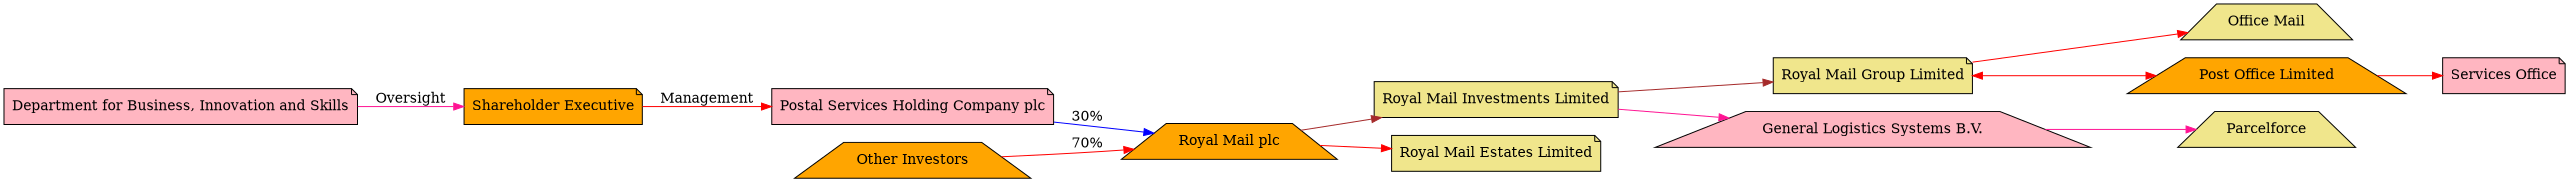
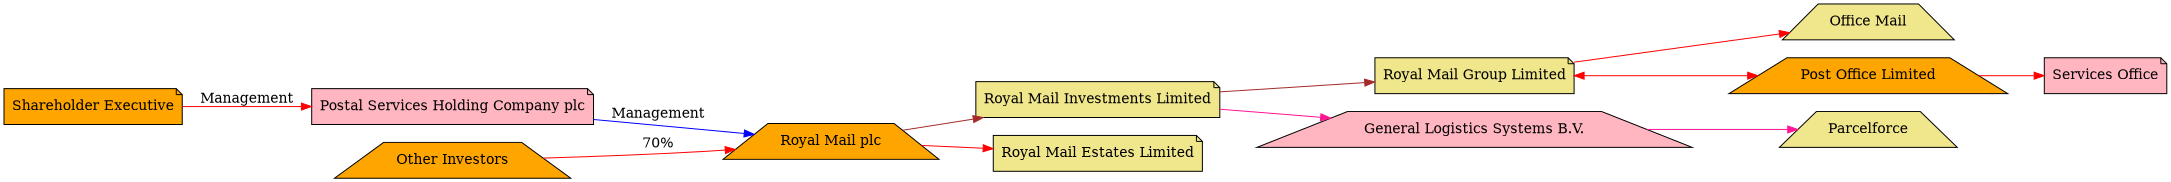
  digraph {
    rankdir=LR
    node [fillcolor=khaki shape=note style=filled]
    edge [color=red]
    n1 [fillcolor=orange label="Royal Mail plc" shape=trapezium]
    n2 [label="Royal Mail Investments Limited"]
    n3 [label="Royal Mail Estates Limited"]
    n4 [label="Royal Mail Group Limited"]
    n5 [label="Office Mail" shape=trapezium]
    n6 [fillcolor=orange label="Post Office Limited" shape=trapezium]
    n7 [fillcolor=lightpink label="General Logistics Systems B.V." shape=trapezium]
    n8 [fillcolor=lightpink label="Services Office"]
    n9 [label=Parcelforce shape=trapezium]
    n10 [fillcolor=lightpink label="Postal Services Holding Company plc"]
    n11 [fillcolor=orange label="Other Investors" shape=trapezium]
-   n12 [fillcolor=lightpink label="Department for Business, Innovation and Skills"]
    n13 [fillcolor=orange label="Shareholder Executive"]
    n1 -> n2 [color=brown]
    n1 -> n3
    n2 -> n4 [color=brown]
    n2 -> n7 [color=deeppink]
    n4 -> n5
    n4 -> n6 [dir=both]
    n6 -> n8
    n7 -> n9 [color=deeppink]
-   n10 -> n1 [color=blue label="30%"]
+   n10 -> n1 [color=blue label=Management]
    n11 -> n1 [label="70%"]
-   n12 -> n13 [color=deeppink label=Oversight]
    n13 -> n10 [label=Management]
  }
